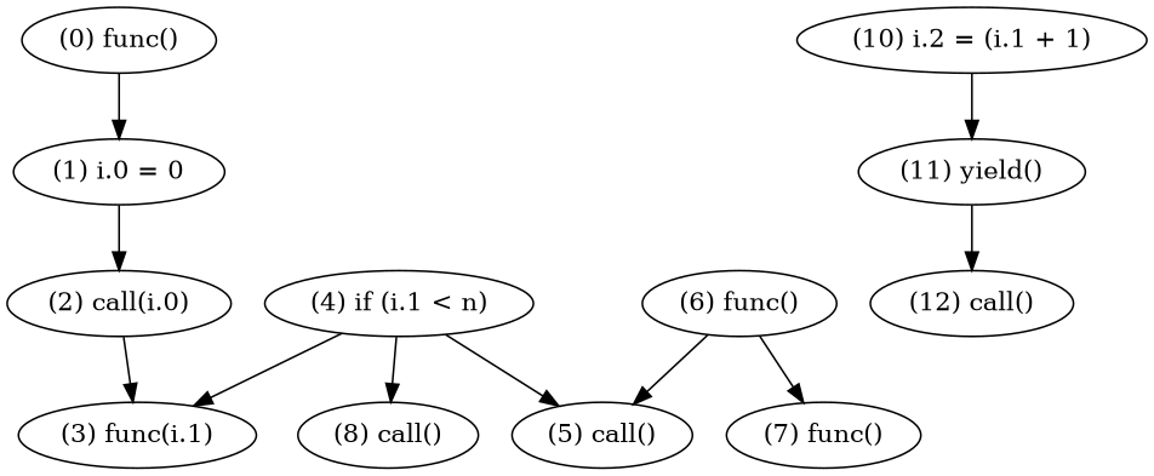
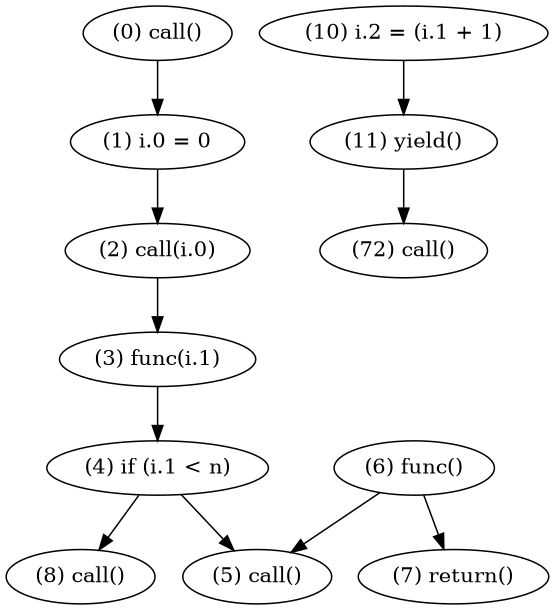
  digraph {
-   n1 [label="(0) func()"]
+   n1 [label="(0) call()"]
    n2 [label="(1) i.0 = 0"]
    n3 [label="(2) call(i.0)"]
    n4 [label="(3) func(i.1)"]
    n5 [label="(4) if (i.1 < n)"]
    n6 [label="(5) call()"]
    n7 [label="(8) call()"]
    n8 [label="(6) func()"]
-   n9 [label="(7) func()"]
+   n9 [label="(7) return()"]
    n10 [label="(10) i.2 = (i.1 + 1)"]
    n11 [label="(11) yield()"]
-   n12 [label="(12) call()"]
+   n12 [label="(72) call()"]
    n1 -> n2
    n2 -> n3
    n3 -> n4
-   n5 -> n4
+   n4 -> n5
    n5 -> n6
    n5 -> n7
    n8 -> n6
    n8 -> n9
    n10 -> n11
    n11 -> n12
  }
